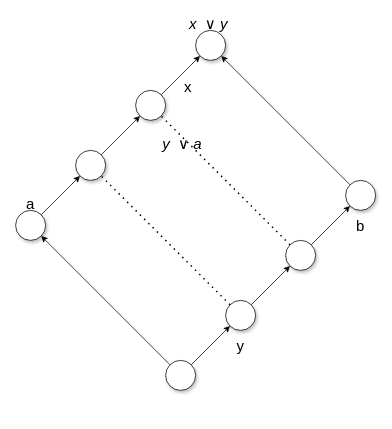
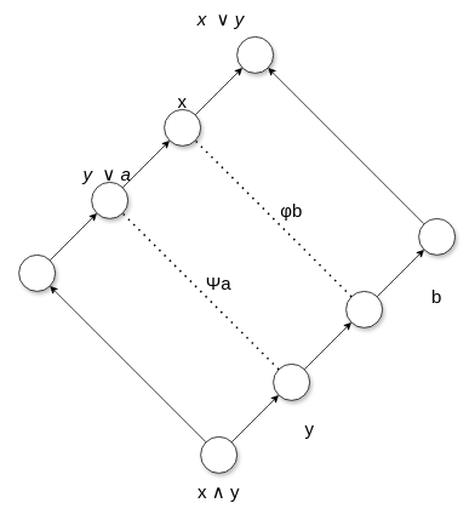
  <mxCell id="0" />
  <mxCell id="1" parent="0" />
  <mxCell id="2" value="" style="ellipse;whiteSpace=wrap;html=1;rounded=0;shadow=1;comic=0;labelBackgroundColor=none;strokeWidth=1;fontFamily=Verdana;fontSize=12;align=center;" vertex="1" parent="1"><mxGeometry x="20" y="280" width="40" height="40" as="geometry" /></mxCell>
  <mxCell id="3" value="" style="ellipse;whiteSpace=wrap;html=1;rounded=0;shadow=1;comic=0;labelBackgroundColor=none;strokeWidth=1;fontFamily=Verdana;fontSize=12;align=center;" vertex="1" parent="1"><mxGeometry x="100" y="200" width="40" height="40" as="geometry" /></mxCell>
  <mxCell id="4" value="" style="ellipse;whiteSpace=wrap;html=1;rounded=0;shadow=1;comic=0;labelBackgroundColor=none;strokeWidth=1;fontFamily=Verdana;fontSize=12;align=center;" vertex="1" parent="1"><mxGeometry x="180" y="120" width="40" height="40" as="geometry" /></mxCell>
  <mxCell id="5" value="" style="ellipse;whiteSpace=wrap;html=1;rounded=0;shadow=1;comic=0;labelBackgroundColor=none;strokeWidth=1;fontFamily=Verdana;fontSize=12;align=center;" vertex="1" parent="1"><mxGeometry x="260" y="40" width="40" height="40" as="geometry" /></mxCell>
  <mxCell id="6" value="" style="ellipse;whiteSpace=wrap;html=1;rounded=0;shadow=1;comic=0;labelBackgroundColor=none;strokeWidth=1;fontFamily=Verdana;fontSize=12;align=center;" vertex="1" parent="1"><mxGeometry x="220" y="480" width="40" height="40" as="geometry" /></mxCell>
  <mxCell id="7" value="" style="ellipse;whiteSpace=wrap;html=1;rounded=0;shadow=1;comic=0;labelBackgroundColor=none;strokeWidth=1;fontFamily=Verdana;fontSize=12;align=center;" vertex="1" parent="1"><mxGeometry x="300" y="400" width="40" height="40" as="geometry" /></mxCell>
  <mxCell id="8" value="" style="ellipse;whiteSpace=wrap;html=1;rounded=0;shadow=1;comic=0;labelBackgroundColor=none;strokeWidth=1;fontFamily=Verdana;fontSize=12;align=center;" vertex="1" parent="1"><mxGeometry x="380" y="320" width="40" height="40" as="geometry" /></mxCell>
  <mxCell id="9" value="" style="ellipse;whiteSpace=wrap;html=1;rounded=0;shadow=1;comic=0;labelBackgroundColor=none;strokeWidth=1;fontFamily=Verdana;fontSize=12;align=center;" vertex="1" parent="1"><mxGeometry x="460" y="240" width="40" height="40" as="geometry" /></mxCell>
  <mxCell id="10" value="" style="endArrow=classic;html=1;exitX=0;exitY=0;exitDx=0;exitDy=0;entryX=1;entryY=1;entryDx=0;entryDy=0;" edge="1" parent="1" source="6" target="2"><mxGeometry width="50" height="50" relative="1" as="geometry"><mxPoint x="130" y="480" as="sourcePoint" /><mxPoint x="180" y="430" as="targetPoint" /></mxGeometry></mxCell>
  <mxCell id="11" value="" style="endArrow=classic;html=1;exitX=0;exitY=0;exitDx=0;exitDy=0;entryX=1;entryY=1;entryDx=0;entryDy=0;" edge="1" parent="1" source="9" target="5"><mxGeometry width="50" height="50" relative="1" as="geometry"><mxPoint x="591.718" y="179.998" as="sourcePoint" /><mxPoint x="390.002" y="-21.718" as="targetPoint" /></mxGeometry></mxCell>
  <mxCell id="12" value="" style="endArrow=classic;html=1;exitX=1;exitY=0;exitDx=0;exitDy=0;entryX=0;entryY=1;entryDx=0;entryDy=0;" edge="1" parent="1" source="6" target="7"><mxGeometry width="50" height="50" relative="1" as="geometry"><mxPoint x="410" y="480" as="sourcePoint" /><mxPoint x="460" y="430" as="targetPoint" /></mxGeometry></mxCell>
  <mxCell id="13" value="" style="endArrow=classic;html=1;exitX=1;exitY=0;exitDx=0;exitDy=0;entryX=0;entryY=1;entryDx=0;entryDy=0;" edge="1" parent="1" source="7" target="8"><mxGeometry width="50" height="50" relative="1" as="geometry"><mxPoint x="470.002" y="494.998" as="sourcePoint" /><mxPoint x="521.718" y="438.282" as="targetPoint" /></mxGeometry></mxCell>
  <mxCell id="14" value="" style="endArrow=classic;html=1;exitX=1;exitY=0;exitDx=0;exitDy=0;entryX=0;entryY=1;entryDx=0;entryDy=0;" edge="1" parent="1" source="8" target="9"><mxGeometry width="50" height="50" relative="1" as="geometry"><mxPoint x="550.002" y="361.718" as="sourcePoint" /><mxPoint x="601.718" y="310.002" as="targetPoint" /></mxGeometry></mxCell>
  <mxCell id="15" value="" style="endArrow=classic;html=1;exitX=1;exitY=0;exitDx=0;exitDy=0;entryX=0;entryY=1;entryDx=0;entryDy=0;" edge="1" parent="1" source="2" target="3"><mxGeometry width="50" height="50" relative="1" as="geometry"><mxPoint x="198.002" y="291.718" as="sourcePoint" /><mxPoint x="249.718" y="240.002" as="targetPoint" /></mxGeometry></mxCell>
  <mxCell id="16" value="" style="endArrow=classic;html=1;exitX=1;exitY=0;exitDx=0;exitDy=0;entryX=0;entryY=1;entryDx=0;entryDy=0;" edge="1" parent="1" source="3" target="4"><mxGeometry width="50" height="50" relative="1" as="geometry"><mxPoint x="310.002" y="264.718" as="sourcePoint" /><mxPoint x="361.718" y="208.002" as="targetPoint" /></mxGeometry></mxCell>
  <mxCell id="17" value="" style="endArrow=classic;html=1;exitX=1;exitY=0;exitDx=0;exitDy=0;entryX=0;entryY=1;entryDx=0;entryDy=0;" edge="1" parent="1" source="4" target="5"><mxGeometry width="50" height="50" relative="1" as="geometry"><mxPoint x="310.002" y="231.718" as="sourcePoint" /><mxPoint x="361.718" y="180.002" as="targetPoint" /></mxGeometry></mxCell>
- <mxCell id="18" value="&lt;font style=&quot;font-size: 20px&quot;&gt;y&lt;/font&gt;" style="text;html=1;strokeColor=none;fillColor=none;align=center;verticalAlign=middle;whiteSpace=wrap;rounded=0;" vertex="1" parent="1"><mxGeometry x="300" y="450" width="40" height="20" as="geometry" /></mxCell>
- <mxCell id="19" value="b" style="text;html=1;strokeColor=none;fillColor=none;align=center;verticalAlign=middle;whiteSpace=wrap;rounded=0;fontSize=20;" vertex="1" parent="1"><mxGeometry x="460" y="290" width="40" height="20" as="geometry" /></mxCell>
- <mxCell id="20" value="a" style="text;html=1;strokeColor=none;fillColor=none;align=center;verticalAlign=middle;whiteSpace=wrap;rounded=0;fontSize=20;" vertex="1" parent="1"><mxGeometry x="20" y="260" width="40" height="20" as="geometry" /></mxCell>
- <mxCell id="21" value="&lt;font style=&quot;font-size: 20px&quot;&gt;x&lt;/font&gt;" style="text;html=1;strokeColor=none;fillColor=none;align=center;verticalAlign=middle;whiteSpace=wrap;rounded=0;" vertex="1" parent="1"><mxGeometry x="230" y="105" width="40" height="20" as="geometry" /></mxCell>
- <mxCell id="22" value="&lt;font style=&quot;font-size: 20px&quot;&gt;&lt;i&gt;x&amp;nbsp;&lt;/i&gt;&amp;nbsp;∨&amp;nbsp;&lt;i&gt;y&lt;/i&gt;&amp;nbsp;&lt;/font&gt;" style="text;html=1;strokeColor=none;fillColor=none;align=center;verticalAlign=middle;whiteSpace=wrap;rounded=0;" vertex="1" parent="1"><mxGeometry x="195" y="20" width="170" height="20" as="geometry" /></mxCell>
- <mxCell id="24" value="&lt;font style=&quot;font-size: 20px&quot;&gt;&lt;i&gt;y&amp;nbsp;&lt;/i&gt;&amp;nbsp;∨ &lt;i&gt;a&lt;/i&gt;&amp;nbsp;&lt;/font&gt;" style="text;html=1;strokeColor=none;fillColor=none;align=center;verticalAlign=middle;whiteSpace=wrap;rounded=0;" vertex="1" parent="1"><mxGeometry x="160" y="180" width="170" height="20" as="geometry" /></mxCell>
+ <mxCell id="18" value="&lt;font style=&quot;font-size: 20px&quot;&gt;y&lt;/font&gt;" style="text;html=1;strokeColor=none;fillColor=none;align=center;verticalAlign=middle;whiteSpace=wrap;rounded=0;" vertex="1" parent="1"><mxGeometry x="320" y="460" width="40" height="20" as="geometry" /></mxCell>
+ <mxCell id="19" value="b" style="text;html=1;strokeColor=none;fillColor=none;align=center;verticalAlign=middle;whiteSpace=wrap;rounded=0;fontSize=20;" vertex="1" parent="1"><mxGeometry x="460" y="315" width="40" height="20" as="geometry" /></mxCell>
+ <mxCell id="21" value="&lt;font style=&quot;font-size: 20px&quot;&gt;x&lt;/font&gt;" style="text;html=1;strokeColor=none;fillColor=none;align=center;verticalAlign=middle;whiteSpace=wrap;rounded=0;" vertex="1" parent="1"><mxGeometry x="180" y="100" width="40" height="20" as="geometry" /></mxCell>
+ <mxCell id="22" value="&lt;font style=&quot;font-size: 20px&quot;&gt;&lt;i&gt;x&amp;nbsp;&lt;/i&gt;&amp;nbsp;∨&amp;nbsp;&lt;i&gt;y&lt;/i&gt;&amp;nbsp;&lt;/font&gt;" style="text;html=1;strokeColor=none;fillColor=none;align=center;verticalAlign=middle;whiteSpace=wrap;rounded=0;" vertex="1" parent="1"><mxGeometry x="160" y="10" width="170" height="20" as="geometry" /></mxCell>
+ <mxCell id="23" value="&lt;span class=&quot;nowrap&quot;&gt;&lt;font style=&quot;font-size: 20px&quot;&gt;x ∧ y&lt;/font&gt;&lt;/span&gt;" style="text;html=1;strokeColor=none;fillColor=none;align=center;verticalAlign=middle;whiteSpace=wrap;rounded=0;" vertex="1" parent="1"><mxGeometry x="155" y="530" width="170" height="20" as="geometry" /></mxCell>
+ <mxCell id="24" value="&lt;font style=&quot;font-size: 20px&quot;&gt;&lt;i&gt;y&amp;nbsp;&lt;/i&gt;&amp;nbsp;∨ &lt;i&gt;a&lt;/i&gt;&amp;nbsp;&lt;/font&gt;" style="text;html=1;strokeColor=none;fillColor=none;align=center;verticalAlign=middle;whiteSpace=wrap;rounded=0;" vertex="1" parent="1"><mxGeometry x="35" y="180" width="170" height="20" as="geometry" /></mxCell>
  <mxCell id="25" value="" style="endArrow=none;dashed=1;html=1;dashPattern=1 3;strokeWidth=2;fontSize=20;exitX=0;exitY=0;exitDx=0;exitDy=0;entryX=1;entryY=1;entryDx=0;entryDy=0;" edge="1" parent="1" source="7" target="3"><mxGeometry width="50" height="50" relative="1" as="geometry"><mxPoint x="220" y="320" as="sourcePoint" /><mxPoint x="270" y="270" as="targetPoint" /></mxGeometry></mxCell>
  <mxCell id="26" value="" style="endArrow=none;dashed=1;html=1;dashPattern=1 3;strokeWidth=2;fontSize=20;exitX=0;exitY=0;exitDx=0;exitDy=0;entryX=1;entryY=1;entryDx=0;entryDy=0;" edge="1" parent="1" source="8" target="4"><mxGeometry width="50" height="50" relative="1" as="geometry"><mxPoint x="364.998" y="350.718" as="sourcePoint" /><mxPoint x="193.282" y="179.002" as="targetPoint" /></mxGeometry></mxCell>
+ <mxCell id="27" value="Ψa" style="text;html=1;strokeColor=none;fillColor=none;align=center;verticalAlign=middle;whiteSpace=wrap;rounded=0;fontSize=20;" vertex="1" parent="1"><mxGeometry x="220" y="300" width="40" height="20" as="geometry" /></mxCell>
+ <mxCell id="28" value="φb" style="text;html=1;strokeColor=none;fillColor=none;align=center;verticalAlign=middle;whiteSpace=wrap;rounded=0;fontSize=20;" vertex="1" parent="1"><mxGeometry x="300" y="220" width="40" height="20" as="geometry" /></mxCell>
